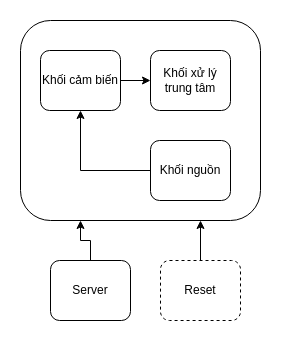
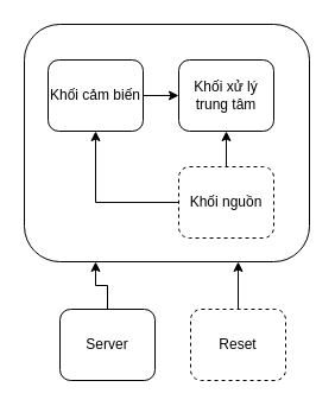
  <mxCell id="0" />
  <mxCell id="1" parent="0" />
  <mxCell id="2" value="" style="rounded=1;whiteSpace=wrap;html=1;" vertex="1" parent="1"><mxGeometry x="20" y="20" width="240" height="200" as="geometry" /></mxCell>
  <mxCell id="3" value="Khối xử lý trung tâm" style="rounded=1;whiteSpace=wrap;html=1;" vertex="1" parent="1"><mxGeometry x="150" y="50" width="80" height="60" as="geometry" /></mxCell>
  <mxCell id="4" style="edgeStyle=orthogonalEdgeStyle;rounded=0;orthogonalLoop=1;jettySize=auto;html=1;entryX=0.5;entryY=1;entryDx=0;entryDy=0;" edge="1" parent="1" source="6" target="8"><mxGeometry relative="1" as="geometry" /></mxCell>
- <mxCell id="6" value="Khối nguồn" style="rounded=1;whiteSpace=wrap;html=1;" vertex="1" parent="1"><mxGeometry x="150" y="140" width="80" height="60" as="geometry" /></mxCell>
+ <mxCell id="5" style="edgeStyle=orthogonalEdgeStyle;rounded=0;orthogonalLoop=1;jettySize=auto;html=1;entryX=0.5;entryY=1;entryDx=0;entryDy=0;" edge="1" parent="1" source="6" target="3"><mxGeometry relative="1" as="geometry" /></mxCell>
+ <mxCell id="6" value="Khối nguồn" style="rounded=1;whiteSpace=wrap;html=1;dashed=1;" vertex="1" parent="1"><mxGeometry x="150" y="140" width="80" height="60" as="geometry" /></mxCell>
  <mxCell id="7" style="edgeStyle=orthogonalEdgeStyle;rounded=0;orthogonalLoop=1;jettySize=auto;html=1;entryX=0;entryY=0.5;entryDx=0;entryDy=0;" edge="1" parent="1" source="8" target="3"><mxGeometry relative="1" as="geometry" /></mxCell>
  <mxCell id="8" value="Khối cảm biến" style="rounded=1;whiteSpace=wrap;html=1;" vertex="1" parent="1"><mxGeometry x="40" y="50" width="80" height="60" as="geometry" /></mxCell>
  <mxCell id="9" style="edgeStyle=orthogonalEdgeStyle;rounded=0;orthogonalLoop=1;jettySize=auto;html=1;entryX=0.25;entryY=1;entryDx=0;entryDy=0;" edge="1" parent="1" source="10" target="2"><mxGeometry relative="1" as="geometry" /></mxCell>
  <mxCell id="10" value="Server" style="rounded=1;whiteSpace=wrap;html=1;" vertex="1" parent="1"><mxGeometry x="50" y="260" width="80" height="60" as="geometry" /></mxCell>
  <mxCell id="11" style="edgeStyle=orthogonalEdgeStyle;rounded=0;orthogonalLoop=1;jettySize=auto;html=1;entryX=0.75;entryY=1;entryDx=0;entryDy=0;" edge="1" parent="1" source="12" target="2"><mxGeometry relative="1" as="geometry" /></mxCell>
  <mxCell id="12" value="Reset" style="rounded=1;whiteSpace=wrap;html=1;dashed=1;" vertex="1" parent="1"><mxGeometry x="160" y="260" width="80" height="60" as="geometry" /></mxCell>
